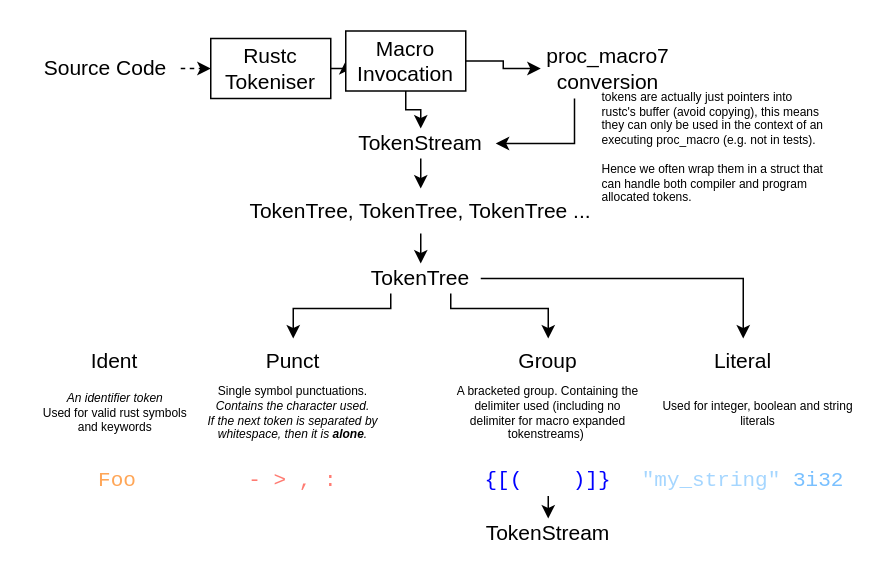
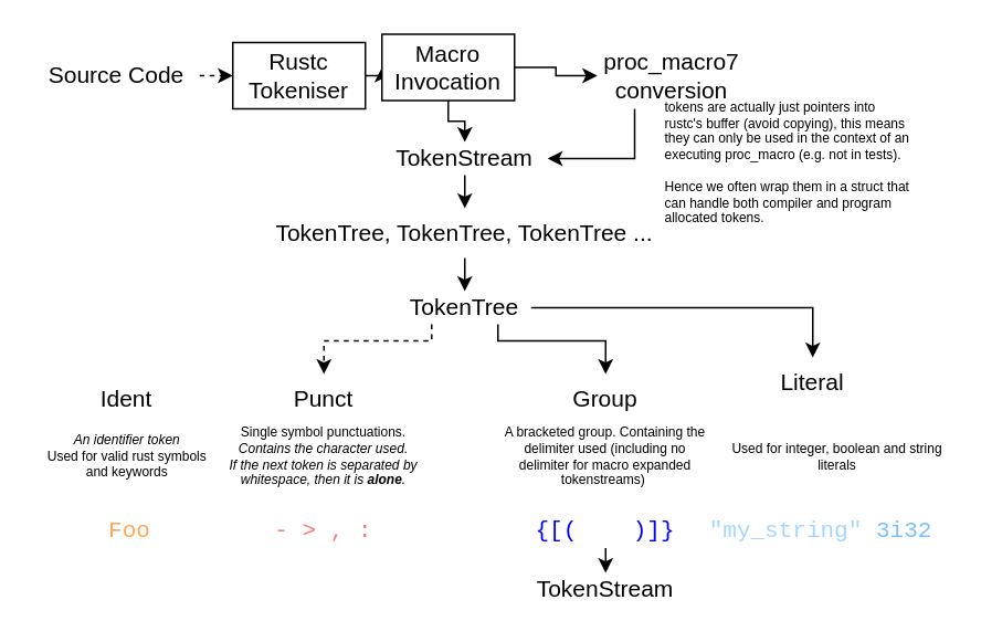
  <mxCell id="0" />
  <mxCell id="1" parent="0" />
  <mxCell id="2" value="&lt;font style=&quot;font-size: 14px;&quot;&gt;Punct&lt;/font&gt;" style="text;html=1;strokeColor=none;fillColor=none;align=center;verticalAlign=middle;whiteSpace=wrap;rounded=0;fontSize=8;" vertex="1" parent="1"><mxGeometry x="140" y="225" width="110" height="30" as="geometry" /></mxCell>
  <mxCell id="3" value="Single symbol punctuations.&lt;i&gt;&lt;br&gt;Contains the character used. &lt;br&gt;If the next token is separated by whitespace, then it is &lt;b&gt;alone&lt;/b&gt;.&lt;/i&gt;" style="text;html=1;strokeColor=none;fillColor=none;align=center;verticalAlign=middle;whiteSpace=wrap;rounded=0;fontSize=8;" vertex="1" parent="1"><mxGeometry x="135" y="255" width="120" height="40" as="geometry" /></mxCell>
  <mxCell id="4" value="&lt;i&gt;An identifier token&lt;br&gt;&lt;/i&gt;Used for valid rust symbols and keywords" style="text;html=1;strokeColor=none;fillColor=none;align=center;verticalAlign=middle;whiteSpace=wrap;rounded=0;fontSize=8;" vertex="1" parent="1"><mxGeometry y="255" width="112.5" height="40" as="geometry" x="20" /></mxCell>
  <mxCell id="5" value="&lt;font style=&quot;font-size: 14px;&quot;&gt;Ident&lt;/font&gt;" style="text;html=1;strokeColor=none;fillColor=none;align=center;verticalAlign=middle;whiteSpace=wrap;rounded=0;fontSize=8;" vertex="1" parent="1"><mxGeometry x="21.25" y="225" width="110" height="30" as="geometry" /></mxCell>
  <mxCell id="6" value="&lt;div style=&quot;font-family: Consolas, &amp;quot;Courier New&amp;quot;, monospace; font-size: 14px; line-height: 19px;&quot;&gt;&lt;font color=&quot;#ffa657&quot;&gt;Foo&lt;/font&gt;&lt;/div&gt;" style="text;html=1;strokeColor=none;fillColor=none;align=center;verticalAlign=middle;whiteSpace=wrap;rounded=0;fontSize=8;labelBackgroundColor=none;" vertex="1" parent="1"><mxGeometry x="22.5" y="305" width="110" height="30" as="geometry" /></mxCell>
  <mxCell id="7" value="&lt;div style=&quot;font-family: Consolas, &amp;quot;Courier New&amp;quot;, monospace; font-size: 14px; line-height: 19px;&quot;&gt;&lt;div style=&quot;color: rgb(230, 237, 243); line-height: 19px;&quot;&gt;&lt;span style=&quot;color: #ff7b72;&quot;&gt;-&amp;nbsp;&lt;/span&gt;&lt;span style=&quot;color: rgb(255, 123, 114);&quot;&gt;&amp;gt; ,&amp;nbsp;&lt;/span&gt;&lt;span style=&quot;color: rgb(255, 123, 114);&quot;&gt;:&lt;/span&gt;&lt;/div&gt;&lt;/div&gt;" style="text;html=1;strokeColor=none;fillColor=none;align=center;verticalAlign=middle;whiteSpace=wrap;rounded=0;fontSize=8;labelBackgroundColor=none;" vertex="1" parent="1"><mxGeometry x="140" y="305" width="110" height="30" as="geometry" /></mxCell>
  <mxCell id="8" style="edgeStyle=none;html=1;entryX=0.5;entryY=0;entryDx=0;entryDy=0;fontSize=14;" edge="1" parent="1" source="9" target="12"><mxGeometry relative="1" as="geometry" /></mxCell>
  <mxCell id="9" value="&lt;div style=&quot;font-family: Consolas, &amp;quot;Courier New&amp;quot;, monospace; font-size: 14px; line-height: 19px;&quot;&gt;&lt;div style=&quot;line-height: 19px;&quot;&gt;&lt;div style=&quot;line-height: 19px;&quot;&gt;&lt;span style=&quot;&quot;&gt;{&lt;/span&gt;[(&amp;nbsp; &amp;nbsp; )]}&lt;/div&gt;&lt;/div&gt;&lt;/div&gt;" style="text;html=1;strokeColor=none;fillColor=none;align=center;verticalAlign=middle;whiteSpace=wrap;rounded=0;fontSize=8;labelBackgroundColor=none;fontColor=#0000FF;" vertex="1" parent="1"><mxGeometry x="315" y="310" width="100" height="20" as="geometry" /></mxCell>
  <mxCell id="10" value="&lt;font style=&quot;font-size: 14px;&quot;&gt;Group&lt;/font&gt;" style="text;html=1;strokeColor=none;fillColor=none;align=center;verticalAlign=middle;whiteSpace=wrap;rounded=0;fontSize=8;" vertex="1" parent="1"><mxGeometry x="310" y="225" width="110" height="30" as="geometry" /></mxCell>
  <mxCell id="11" value="A bracketed group. Containing the delimiter used (including no delimiter for macro expanded tokenstreams)&amp;nbsp;" style="text;html=1;strokeColor=none;fillColor=none;align=center;verticalAlign=middle;whiteSpace=wrap;rounded=0;fontSize=8;" vertex="1" parent="1"><mxGeometry x="300" y="255" width="130" height="40" as="geometry" /></mxCell>
  <mxCell id="12" value="TokenStream" style="text;html=1;strokeColor=none;fillColor=none;align=center;verticalAlign=middle;whiteSpace=wrap;rounded=0;fontSize=14;" vertex="1" parent="1"><mxGeometry x="315" y="345" width="100" height="20" as="geometry" /></mxCell>
- <mxCell id="13" value="&lt;font style=&quot;font-size: 14px;&quot;&gt;Literal&lt;/font&gt;" style="text;html=1;strokeColor=none;fillColor=none;align=center;verticalAlign=middle;whiteSpace=wrap;rounded=0;fontSize=8;" vertex="1" parent="1"><mxGeometry x="440" y="225" width="110" height="30" as="geometry" /></mxCell>
+ <mxCell id="13" value="&lt;font style=&quot;font-size: 14px;&quot;&gt;Literal&lt;/font&gt;" style="text;html=1;strokeColor=none;fillColor=none;align=center;verticalAlign=middle;whiteSpace=wrap;rounded=0;fontSize=8;" vertex="1" parent="1"><mxGeometry x="435" y="215" width="110" height="30" as="geometry" /></mxCell>
  <mxCell id="14" value="Used for integer, boolean and string literals" style="text;html=1;strokeColor=none;fillColor=none;align=center;verticalAlign=middle;whiteSpace=wrap;rounded=0;fontSize=8;" vertex="1" parent="1"><mxGeometry x="440" y="255" width="130" height="40" as="geometry" /></mxCell>
  <mxCell id="15" value="&lt;div style=&quot;font-family: Consolas, &amp;quot;Courier New&amp;quot;, monospace; font-size: 14px; line-height: 19px;&quot;&gt;&lt;div style=&quot;color: rgb(230, 237, 243); line-height: 19px;&quot;&gt;&lt;div style=&quot;line-height: 19px;&quot;&gt;&lt;span style=&quot;color: #a5d6ff;&quot;&gt;&quot;my_string&quot;&amp;nbsp;&lt;/span&gt;&lt;span style=&quot;color: rgb(121, 192, 255);&quot;&gt;3&lt;/span&gt;&lt;span style=&quot;color: rgb(121, 192, 255);&quot;&gt;i32&lt;/span&gt;&lt;/div&gt;&lt;/div&gt;&lt;/div&gt;" style="text;html=1;strokeColor=none;fillColor=none;align=center;verticalAlign=middle;whiteSpace=wrap;rounded=0;fontSize=8;labelBackgroundColor=none;" vertex="1" parent="1"><mxGeometry x="440" y="305" width="110" height="30" as="geometry" /></mxCell>
- <mxCell id="16" style="edgeStyle=orthogonalEdgeStyle;html=1;exitX=0.25;exitY=1;exitDx=0;exitDy=0;entryX=0.5;entryY=0;entryDx=0;entryDy=0;fontSize=14;rounded=0;" edge="1" parent="1" source="19" target="2"><mxGeometry relative="1" as="geometry"><Array as="points"><mxPoint x="260" y="205" /><mxPoint x="195" y="205" /></Array></mxGeometry></mxCell>
+ <mxCell id="16" style="edgeStyle=orthogonalEdgeStyle;html=1;exitX=0.25;exitY=1;exitDx=0;exitDy=0;entryX=0.5;entryY=0;entryDx=0;entryDy=0;fontSize=14;rounded=0;dashed=1;" edge="1" parent="1" source="19" target="2"><mxGeometry relative="1" as="geometry"><Array as="points"><mxPoint x="260" y="205" /><mxPoint x="195" y="205" /></Array></mxGeometry></mxCell>
  <mxCell id="17" style="edgeStyle=orthogonalEdgeStyle;html=1;exitX=0.75;exitY=1;exitDx=0;exitDy=0;entryX=0.5;entryY=0;entryDx=0;entryDy=0;fontSize=14;rounded=0;" edge="1" parent="1" source="19" target="10"><mxGeometry relative="1" as="geometry"><Array as="points"><mxPoint x="300" y="205" /><mxPoint x="365" y="205" /></Array></mxGeometry></mxCell>
  <mxCell id="18" style="edgeStyle=orthogonalEdgeStyle;html=1;exitX=1;exitY=0.5;exitDx=0;exitDy=0;entryX=0.5;entryY=0;entryDx=0;entryDy=0;fontSize=14;rounded=0;" edge="1" parent="1" source="19" target="13"><mxGeometry relative="1" as="geometry" /></mxCell>
  <mxCell id="19" value="TokenTree" style="text;html=1;strokeColor=none;fillColor=none;align=center;verticalAlign=middle;whiteSpace=wrap;rounded=0;fontSize=14;" vertex="1" parent="1"><mxGeometry x="240" width="80" height="20" as="geometry" y="175" /></mxCell>
  <mxCell id="20" style="edgeStyle=orthogonalEdgeStyle;rounded=0;html=1;exitX=1;exitY=0.5;exitDx=0;exitDy=0;entryX=0;entryY=0.5;entryDx=0;entryDy=0;fontSize=14;dashed=1;" edge="1" parent="1" source="21" target="23"><mxGeometry relative="1" as="geometry" /></mxCell>
  <mxCell id="21" value="Source Code" style="text;html=1;strokeColor=none;fillColor=none;align=center;verticalAlign=middle;whiteSpace=wrap;rounded=0;labelBackgroundColor=none;fontSize=14;" vertex="1" parent="1"><mxGeometry y="30" width="100" height="30" as="geometry" x="20" /></mxCell>
  <mxCell id="22" style="edgeStyle=orthogonalEdgeStyle;rounded=0;html=1;exitX=1;exitY=0.5;exitDx=0;exitDy=0;entryX=0;entryY=0.5;entryDx=0;entryDy=0;fontSize=14;" edge="1" parent="1" source="23" target="27"><mxGeometry relative="1" as="geometry" /></mxCell>
  <mxCell id="23" value="Rustc&lt;br&gt;Tokeniser" style="rounded=0;whiteSpace=wrap;html=1;labelBackgroundColor=none;fontSize=14;" vertex="1" parent="1"><mxGeometry x="140" y="25" width="80" height="40" as="geometry" /></mxCell>
  <mxCell id="24" style="edgeStyle=orthogonalEdgeStyle;rounded=0;html=1;exitX=0.5;exitY=1;exitDx=0;exitDy=0;entryX=0.5;entryY=0;entryDx=0;entryDy=0;fontSize=14;" edge="1" parent="1" source="28" target="19"><mxGeometry relative="1" as="geometry" /></mxCell>
  <mxCell id="25" style="edgeStyle=orthogonalEdgeStyle;rounded=0;html=1;exitX=0.5;exitY=1;exitDx=0;exitDy=0;entryX=0.5;entryY=0;entryDx=0;entryDy=0;fontSize=14;" edge="1" parent="1" source="27" target="30"><mxGeometry relative="1" as="geometry" /></mxCell>
  <mxCell id="26" style="edgeStyle=orthogonalEdgeStyle;rounded=0;html=1;exitX=1;exitY=0.5;exitDx=0;exitDy=0;entryX=0;entryY=0.5;entryDx=0;entryDy=0;fontSize=8;" edge="1" parent="1" source="27" target="33"><mxGeometry relative="1" as="geometry" /></mxCell>
  <mxCell id="27" value="Macro Invocation" style="rounded=0;whiteSpace=wrap;html=1;labelBackgroundColor=none;fontSize=14;" vertex="1" parent="1"><mxGeometry x="230" y="20" width="80" height="40" as="geometry" /></mxCell>
  <mxCell id="28" value="TokenTree, TokenTree, TokenTree ...&lt;br&gt;&lt;span style=&quot;color: rgba(0, 0, 0, 0); font-family: monospace; font-size: 0px; text-align: start;&quot;&gt;%3CmxGraphModel%3E%3Croot%3E%3CmxCell%20id%3D%220%22%2F%3E%3CmxCell%20id%3D%221%22%20parent%3D%220%22%2F%3E%3CmxCell%20id%3D%222%22%20value%3D%22TokenTree%22%20style%3D%22text%3Bhtml%3D1%3BstrokeColor%3Dnone%3BfillColor%3Dnone%3Balign%3Dcenter%3BverticalAlign%3Dmiddle%3BwhiteSpace%3Dwrap%3Brounded%3D0%3BfontSize%3D14%3B%22%20vertex%3D%221%22%20parent%3D%221%22%3E%3CmxGeometry%20x%3D%22205%22%20y%3D%22200%22%20width%3D%2280%22%20height%3D%2230%22%20as%3D%22geometry%22%2F%3E%3C%2FmxCell%3E%3C%2Froot%3E%3C%2FmxGraphModel%3E&lt;/span&gt;" style="text;html=1;strokeColor=none;fillColor=none;align=center;verticalAlign=top;whiteSpace=wrap;rounded=0;fontSize=14;" vertex="1" parent="1"><mxGeometry x="161.25" y="125" width="237.5" height="30" as="geometry" /></mxCell>
  <mxCell id="29" style="edgeStyle=orthogonalEdgeStyle;rounded=0;html=1;exitX=0.5;exitY=1;exitDx=0;exitDy=0;entryX=0.5;entryY=0;entryDx=0;entryDy=0;fontSize=14;" edge="1" parent="1" source="30" target="28"><mxGeometry relative="1" as="geometry" /></mxCell>
  <mxCell id="30" value="TokenStream" style="text;html=1;strokeColor=none;fillColor=none;align=center;verticalAlign=middle;whiteSpace=wrap;rounded=0;fontSize=14;" vertex="1" parent="1"><mxGeometry x="230" y="85" width="100" height="20" as="geometry" /></mxCell>
  <mxCell id="31" value="tokens are actually just pointers into rustc's buffer (avoid copying), this means they can only be used in the context of an executing proc_macro (e.g. not in tests). &lt;br&gt;&lt;br&gt;Hence we often wrap them in a struct that can handle both compiler and program allocated tokens." style="text;html=1;strokeColor=none;fillColor=none;align=left;verticalAlign=middle;whiteSpace=wrap;rounded=0;labelBackgroundColor=none;fontSize=8;" vertex="1" parent="1"><mxGeometry x="398.75" y="60" width="151.25" height="75" as="geometry" /></mxCell>
  <mxCell id="32" style="edgeStyle=orthogonalEdgeStyle;rounded=0;html=1;exitX=0.25;exitY=1;exitDx=0;exitDy=0;entryX=1;entryY=0.5;entryDx=0;entryDy=0;fontSize=8;" edge="1" parent="1" source="33" target="30"><mxGeometry relative="1" as="geometry" /></mxCell>
  <mxCell id="33" value="proc_macro7&lt;br&gt;conversion" style="rounded=0;whiteSpace=wrap;html=1;labelBackgroundColor=none;fontSize=14;strokeColor=none;fillColor=none;" vertex="1" parent="1"><mxGeometry x="360" y="25" width="90" height="40" as="geometry" /></mxCell>
